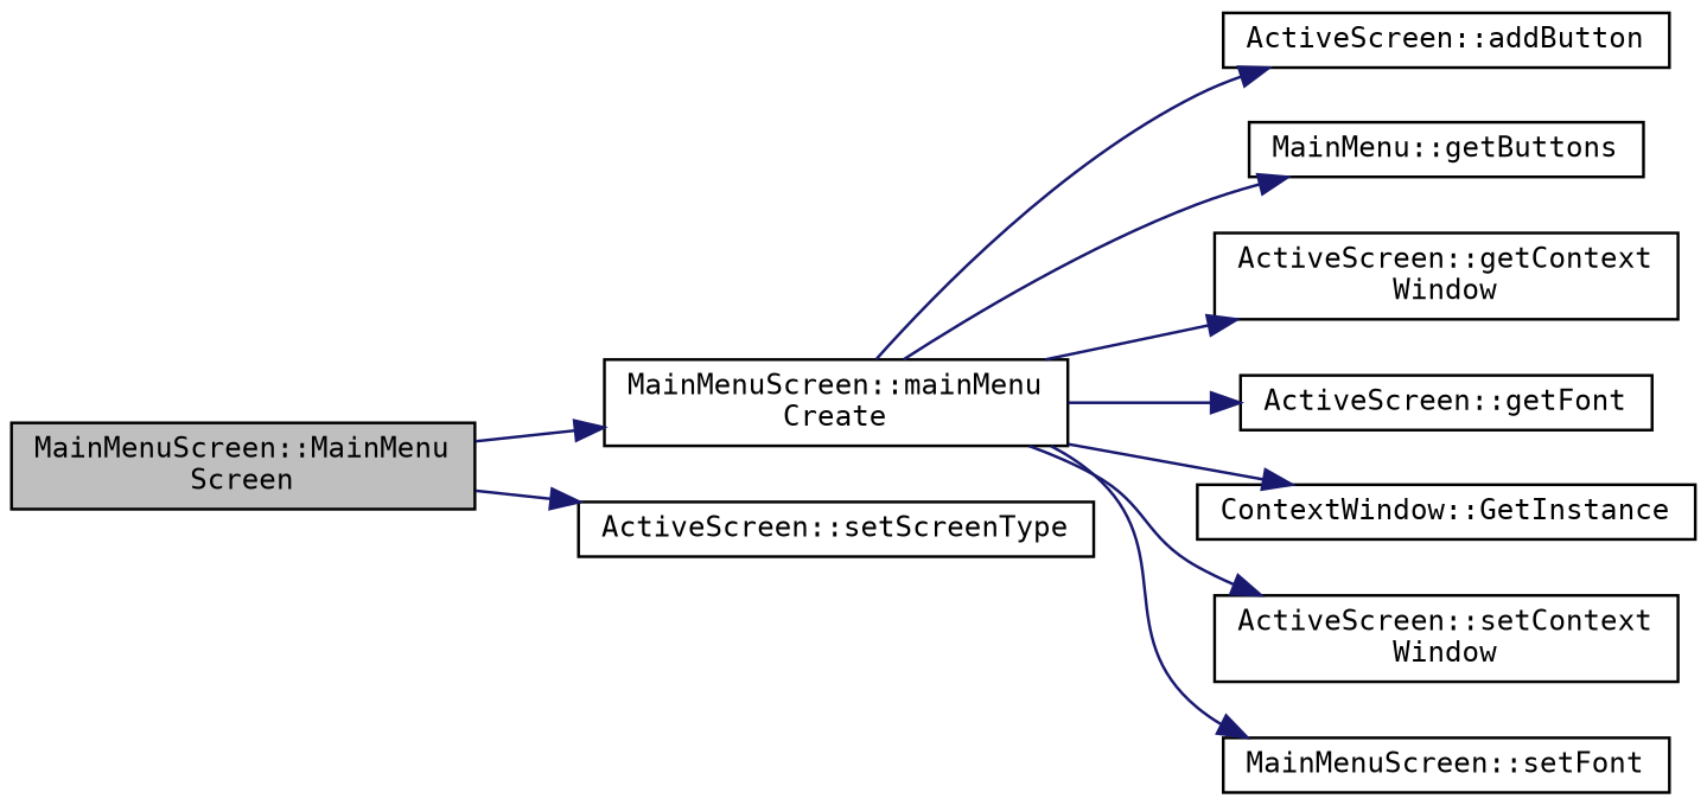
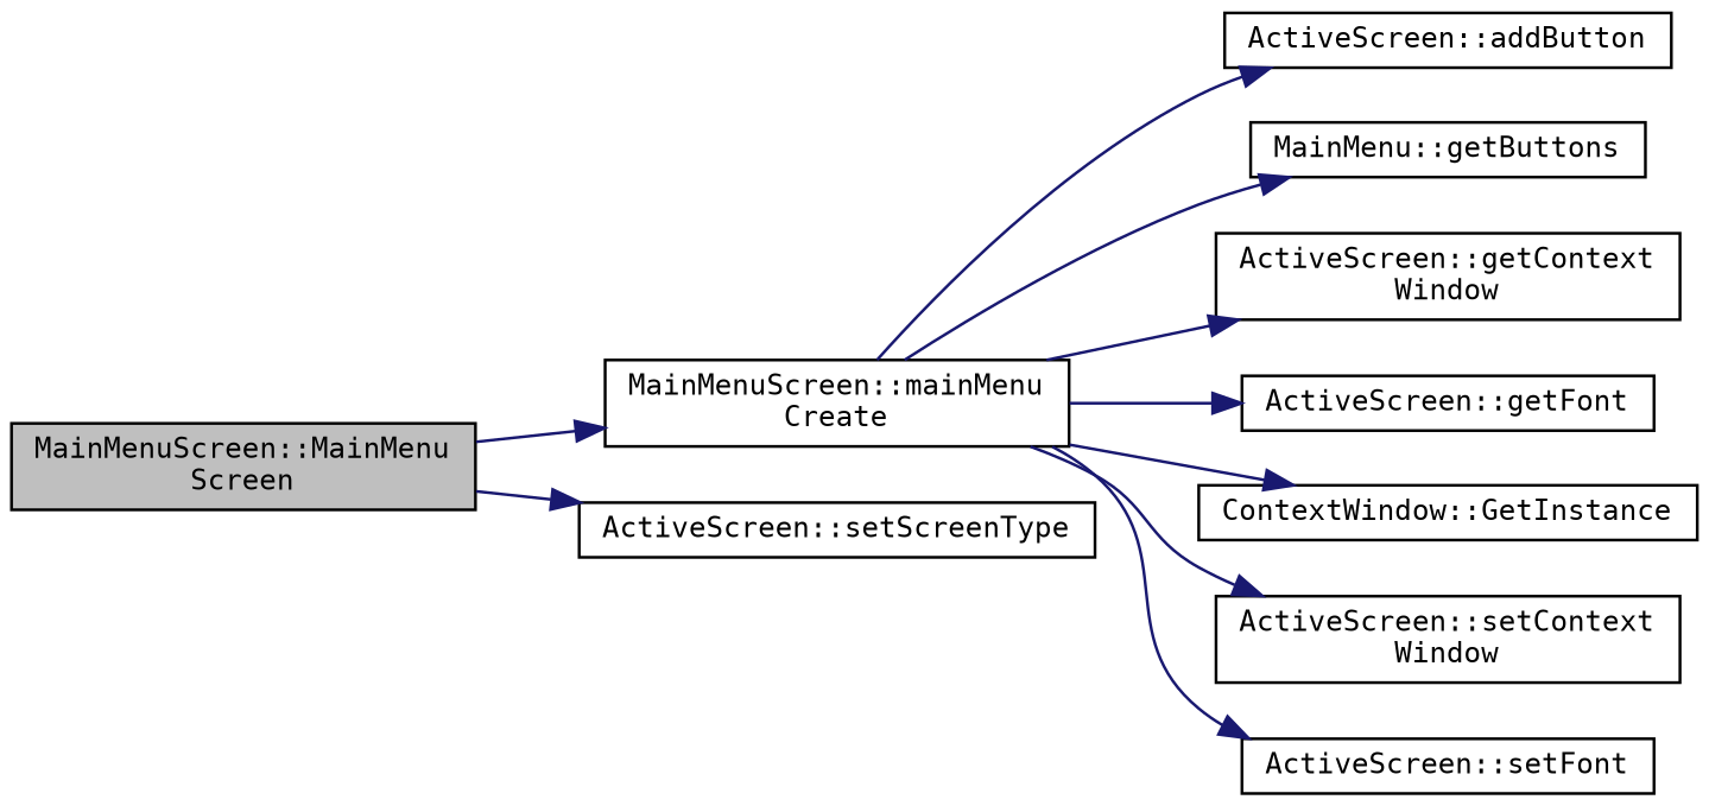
  digraph {
    fontname="DejaVu Sans Mono"
    rankdir=LR
    node [color=black fillcolor=white fontname="DejaVu Sans Mono" fontsize=10 shape=record style=filled]
    edge [color=midnightblue fontname="DejaVu Sans Mono" fontsize=10 labelfontname=Helvetica labelfontsize=10 style=solid]
    n1 [fillcolor=grey75 fontcolor=black height=0.2 label="MainMenuScreen::MainMenu\lScreen" width=0.4]
    n2 [height=0.2 label="MainMenuScreen::mainMenu\lCreate" width=0.4]
    n3 [height=0.2 label="ActiveScreen::setScreenType" width=0.4]
    n4 [height=0.2 label="ActiveScreen::addButton" width=0.4]
    n5 [height=0.2 label="MainMenu::getButtons" width=0.4]
    n6 [height=0.2 label="ActiveScreen::getContext\lWindow" width=0.4]
    n7 [height=0.2 label="ActiveScreen::getFont" width=0.4]
    n8 [height=0.2 label="ContextWindow::GetInstance" width=0.4]
    n9 [height=0.2 label="ActiveScreen::setContext\lWindow" width=0.4]
-   n10 [height=0.2 label="MainMenuScreen::setFont" width=0.4]
+   n10 [height=0.2 label="ActiveScreen::setFont" width=0.4]
    n1 -> n2
    n1 -> n3
    n2 -> n4
    n2 -> n5
    n2 -> n6
    n2 -> n7
    n2 -> n8
    n2 -> n9
    n2 -> n10
  }
